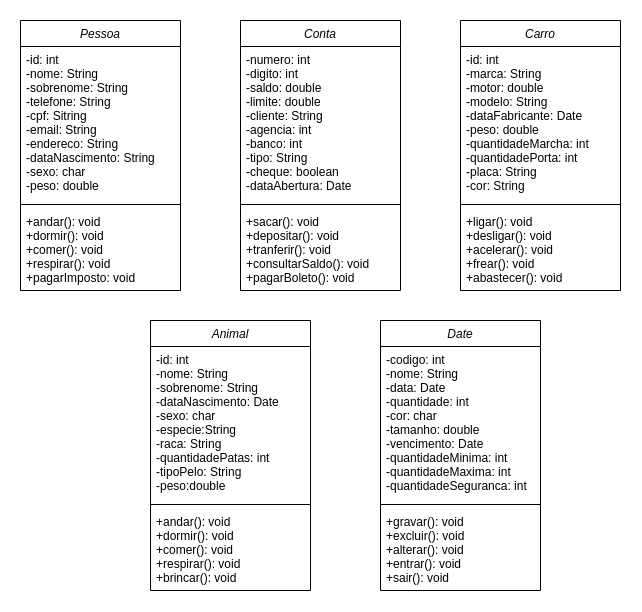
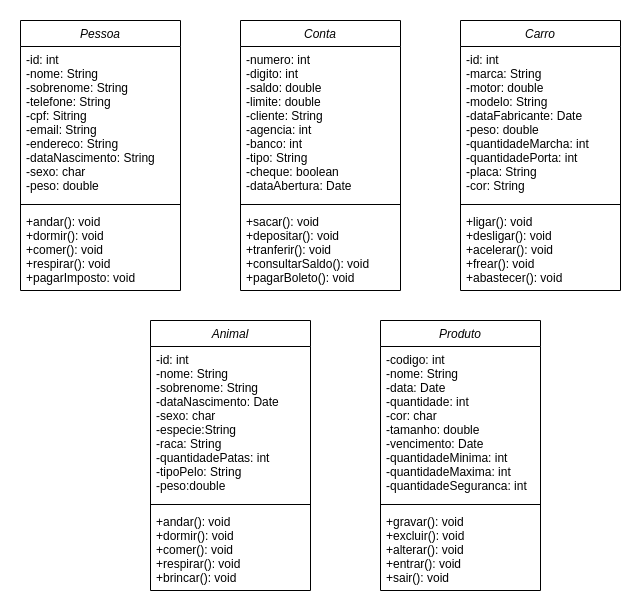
  <mxCell id="0" />
  <mxCell id="1" parent="0" />
  <mxCell id="2" value="Pessoa" style="swimlane;fontStyle=2;align=center;verticalAlign=top;childLayout=stackLayout;horizontal=1;startSize=26;horizontalStack=0;resizeParent=1;resizeLast=0;collapsible=1;marginBottom=0;rounded=0;shadow=0;strokeWidth=1;" parent="1" vertex="1"><mxGeometry x="20" y="20" width="160" height="270" as="geometry"><mxRectangle x="230" y="140" width="160" height="26" as="alternateBounds" /></mxGeometry></mxCell>
  <mxCell id="3" value="-id: int&#10;-nome: String&#10;-sobrenome: String&#10;-telefone: String&#10;-cpf: Sitring&#10;-email: String&#10;-endereco: String&#10;-dataNascimento: String&#10;-sexo: char&#10;-peso: double" style="text;align=left;verticalAlign=top;spacingLeft=4;spacingRight=4;overflow=hidden;rotatable=0;points=[[0,0.5],[1,0.5]];portConstraint=eastwest;" parent="2" vertex="1"><mxGeometry y="26" width="160" height="154" as="geometry" /></mxCell>
  <mxCell id="4" value="" style="line;html=1;strokeWidth=1;align=left;verticalAlign=middle;spacingTop=-1;spacingLeft=3;spacingRight=3;rotatable=0;labelPosition=right;points=[];portConstraint=eastwest;" parent="2" vertex="1"><mxGeometry y="180" width="160" height="8" as="geometry" /></mxCell>
  <mxCell id="5" value="+andar(): void&#10;+dormir(): void&#10;+comer(): void&#10;+respirar(): void&#10;+pagarImposto: void" style="text;align=left;verticalAlign=top;spacingLeft=4;spacingRight=4;overflow=hidden;rotatable=0;points=[[0,0.5],[1,0.5]];portConstraint=eastwest;" parent="2" vertex="1"><mxGeometry y="188" width="160" height="82" as="geometry" /></mxCell>
  <mxCell id="6" value="Conta" style="swimlane;fontStyle=2;align=center;verticalAlign=top;childLayout=stackLayout;horizontal=1;startSize=26;horizontalStack=0;resizeParent=1;resizeLast=0;collapsible=1;marginBottom=0;rounded=0;shadow=0;strokeWidth=1;" vertex="1" parent="1"><mxGeometry x="240" y="20" width="160" height="270" as="geometry"><mxRectangle x="230" y="140" width="160" height="26" as="alternateBounds" /></mxGeometry></mxCell>
  <mxCell id="7" value="-numero: int&#10;-digito: int &#10;-saldo: double&#10;-limite: double&#10;-cliente: String&#10;-agencia: int &#10;-banco: int &#10;-tipo: String&#10;-cheque: boolean&#10;-dataAbertura: Date" style="text;align=left;verticalAlign=top;spacingLeft=4;spacingRight=4;overflow=hidden;rotatable=0;points=[[0,0.5],[1,0.5]];portConstraint=eastwest;" vertex="1" parent="6"><mxGeometry y="26" width="160" height="154" as="geometry" /></mxCell>
  <mxCell id="8" value="" style="line;html=1;strokeWidth=1;align=left;verticalAlign=middle;spacingTop=-1;spacingLeft=3;spacingRight=3;rotatable=0;labelPosition=right;points=[];portConstraint=eastwest;" vertex="1" parent="6"><mxGeometry y="180" width="160" height="8" as="geometry" /></mxCell>
  <mxCell id="9" value="+sacar(): void &#10;+depositar(): void&#10;+tranferir(): void&#10;+consultarSaldo(): void&#10;+pagarBoleto(): void&#10;" style="text;align=left;verticalAlign=top;spacingLeft=4;spacingRight=4;overflow=hidden;rotatable=0;points=[[0,0.5],[1,0.5]];portConstraint=eastwest;" vertex="1" parent="6"><mxGeometry y="188" width="160" height="82" as="geometry" /></mxCell>
  <mxCell id="10" value="Carro" style="swimlane;fontStyle=2;align=center;verticalAlign=top;childLayout=stackLayout;horizontal=1;startSize=26;horizontalStack=0;resizeParent=1;resizeLast=0;collapsible=1;marginBottom=0;rounded=0;shadow=0;strokeWidth=1;" vertex="1" parent="1"><mxGeometry x="460" y="20" width="160" height="270" as="geometry"><mxRectangle x="230" y="140" width="160" height="26" as="alternateBounds" /></mxGeometry></mxCell>
  <mxCell id="11" value="-id: int&#10;-marca: String&#10;-motor: double&#10;-modelo: String&#10;-dataFabricante: Date&#10;-peso: double&#10;-quantidadeMarcha: int&#10;-quantidadePorta: int&#10;-placa: String&#10;-cor: String" style="text;align=left;verticalAlign=top;spacingLeft=4;spacingRight=4;overflow=hidden;rotatable=0;points=[[0,0.5],[1,0.5]];portConstraint=eastwest;" vertex="1" parent="10"><mxGeometry y="26" width="160" height="154" as="geometry" /></mxCell>
  <mxCell id="12" value="" style="line;html=1;strokeWidth=1;align=left;verticalAlign=middle;spacingTop=-1;spacingLeft=3;spacingRight=3;rotatable=0;labelPosition=right;points=[];portConstraint=eastwest;" vertex="1" parent="10"><mxGeometry y="180" width="160" height="8" as="geometry" /></mxCell>
  <mxCell id="13" value="+ligar(): void&#10;+desligar(): void&#10;+acelerar(): void&#10;+frear(): void&#10;+abastecer(): void" style="text;align=left;verticalAlign=top;spacingLeft=4;spacingRight=4;overflow=hidden;rotatable=0;points=[[0,0.5],[1,0.5]];portConstraint=eastwest;" vertex="1" parent="10"><mxGeometry y="188" width="160" height="82" as="geometry" /></mxCell>
  <mxCell id="14" value="Animal" style="swimlane;fontStyle=2;align=center;verticalAlign=top;childLayout=stackLayout;horizontal=1;startSize=26;horizontalStack=0;resizeParent=1;resizeLast=0;collapsible=1;marginBottom=0;rounded=0;shadow=0;strokeWidth=1;" vertex="1" parent="1"><mxGeometry x="150" y="320" width="160" height="270" as="geometry"><mxRectangle x="230" y="140" width="160" height="26" as="alternateBounds" /></mxGeometry></mxCell>
  <mxCell id="15" value="-id: int&#10;-nome: String &#10;-sobrenome: String&#10;-dataNascimento: Date&#10;-sexo: char&#10;-especie:String&#10;-raca: String&#10;-quantidadePatas: int&#10;-tipoPelo: String &#10;-peso:double" style="text;align=left;verticalAlign=top;spacingLeft=4;spacingRight=4;overflow=hidden;rotatable=0;points=[[0,0.5],[1,0.5]];portConstraint=eastwest;" vertex="1" parent="14"><mxGeometry y="26" width="160" height="154" as="geometry" /></mxCell>
  <mxCell id="16" value="" style="line;html=1;strokeWidth=1;align=left;verticalAlign=middle;spacingTop=-1;spacingLeft=3;spacingRight=3;rotatable=0;labelPosition=right;points=[];portConstraint=eastwest;" vertex="1" parent="14"><mxGeometry y="180" width="160" height="8" as="geometry" /></mxCell>
  <mxCell id="17" value="+andar(): void&#10;+dormir(): void&#10;+comer(): void&#10;+respirar(): void&#10;+brincar(): void" style="text;align=left;verticalAlign=top;spacingLeft=4;spacingRight=4;overflow=hidden;rotatable=0;points=[[0,0.5],[1,0.5]];portConstraint=eastwest;" vertex="1" parent="14"><mxGeometry y="188" width="160" height="82" as="geometry" /></mxCell>
- <mxCell id="18" value="Date" style="swimlane;fontStyle=2;align=center;verticalAlign=top;childLayout=stackLayout;horizontal=1;startSize=26;horizontalStack=0;resizeParent=1;resizeLast=0;collapsible=1;marginBottom=0;rounded=0;shadow=0;strokeWidth=1;" vertex="1" parent="1"><mxGeometry x="380" y="320" width="160" height="270" as="geometry"><mxRectangle x="230" y="140" width="160" height="26" as="alternateBounds" /></mxGeometry></mxCell>
+ <mxCell id="18" value="Produto" style="swimlane;fontStyle=2;align=center;verticalAlign=top;childLayout=stackLayout;horizontal=1;startSize=26;horizontalStack=0;resizeParent=1;resizeLast=0;collapsible=1;marginBottom=0;rounded=0;shadow=0;strokeWidth=1;" vertex="1" parent="1"><mxGeometry x="380" y="320" width="160" height="270" as="geometry"><mxRectangle x="230" y="140" width="160" height="26" as="alternateBounds" /></mxGeometry></mxCell>
  <mxCell id="19" value="-codigo: int&#10;-nome: String&#10;-data: Date&#10;-quantidade: int&#10;-cor: char&#10;-tamanho: double&#10;-vencimento: Date&#10;-quantidadeMinima: int&#10;-quantidadeMaxima: int&#10;-quantidadeSeguranca: int" style="text;align=left;verticalAlign=top;spacingLeft=4;spacingRight=4;overflow=hidden;rotatable=0;points=[[0,0.5],[1,0.5]];portConstraint=eastwest;" vertex="1" parent="18"><mxGeometry y="26" width="160" height="154" as="geometry" /></mxCell>
  <mxCell id="20" value="" style="line;html=1;strokeWidth=1;align=left;verticalAlign=middle;spacingTop=-1;spacingLeft=3;spacingRight=3;rotatable=0;labelPosition=right;points=[];portConstraint=eastwest;" vertex="1" parent="18"><mxGeometry y="180" width="160" height="8" as="geometry" /></mxCell>
  <mxCell id="21" value="+gravar(): void&#10;+excluir(): void&#10;+alterar(): void&#10;+entrar(): void&#10;+sair(): void" style="text;align=left;verticalAlign=top;spacingLeft=4;spacingRight=4;overflow=hidden;rotatable=0;points=[[0,0.5],[1,0.5]];portConstraint=eastwest;" vertex="1" parent="18"><mxGeometry y="188" width="160" height="82" as="geometry" /></mxCell>
